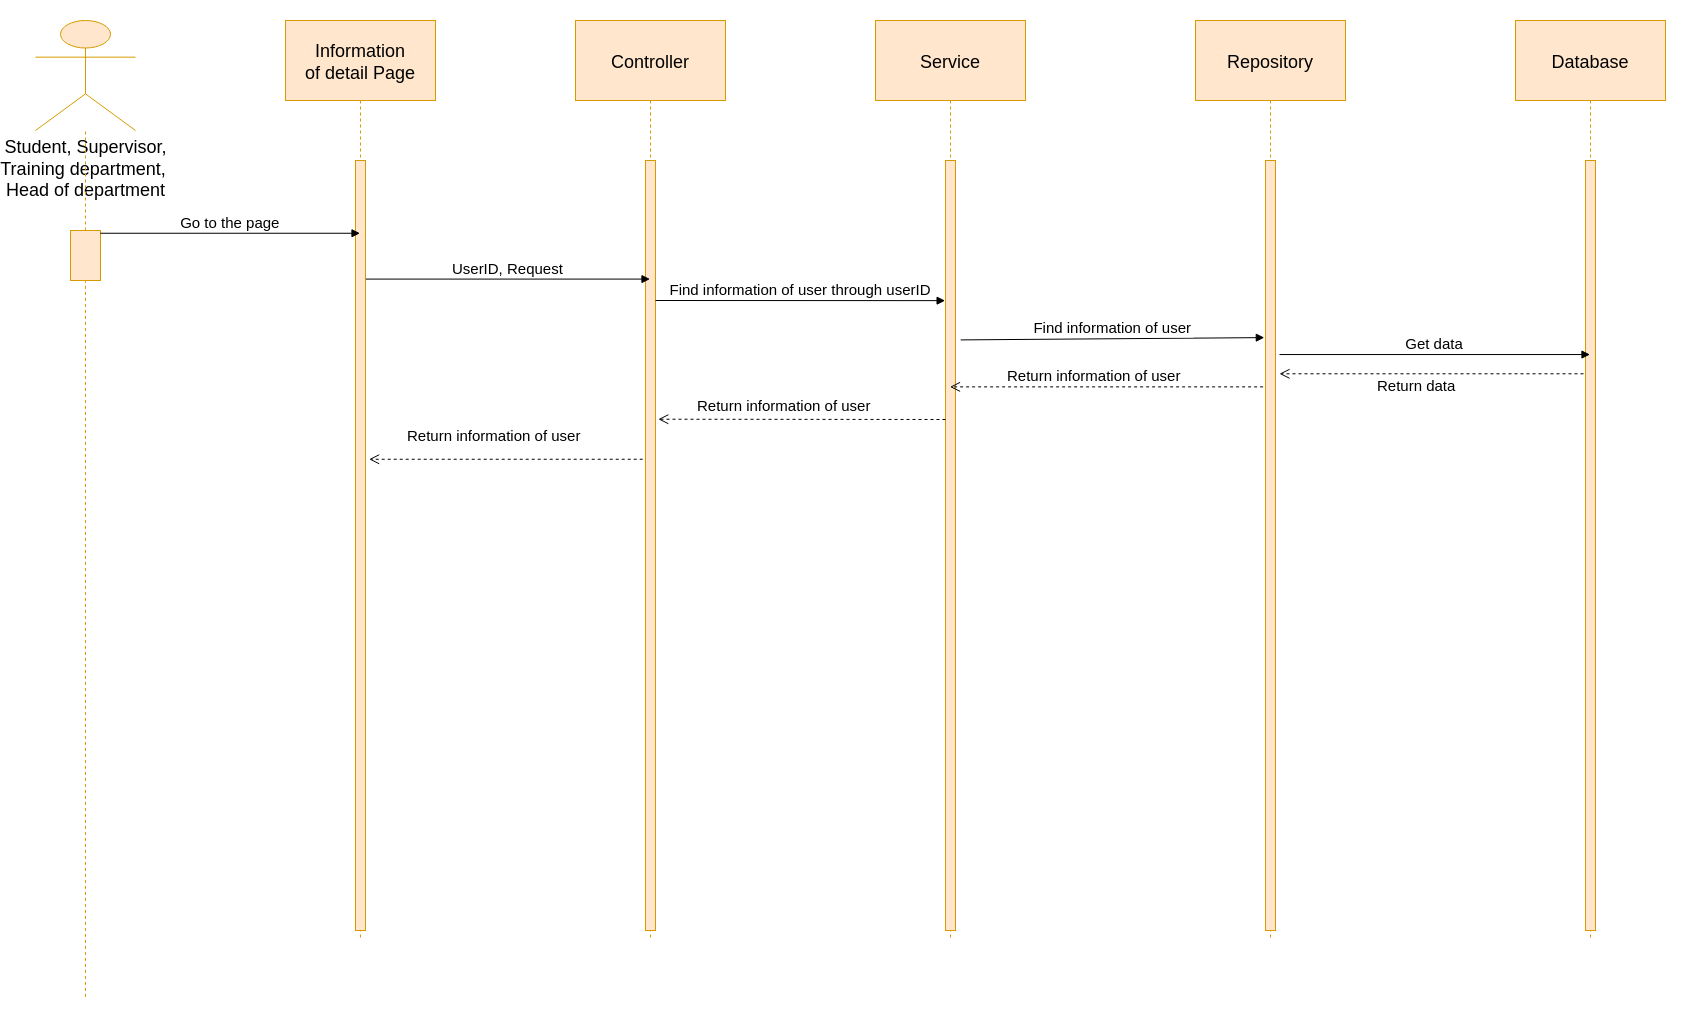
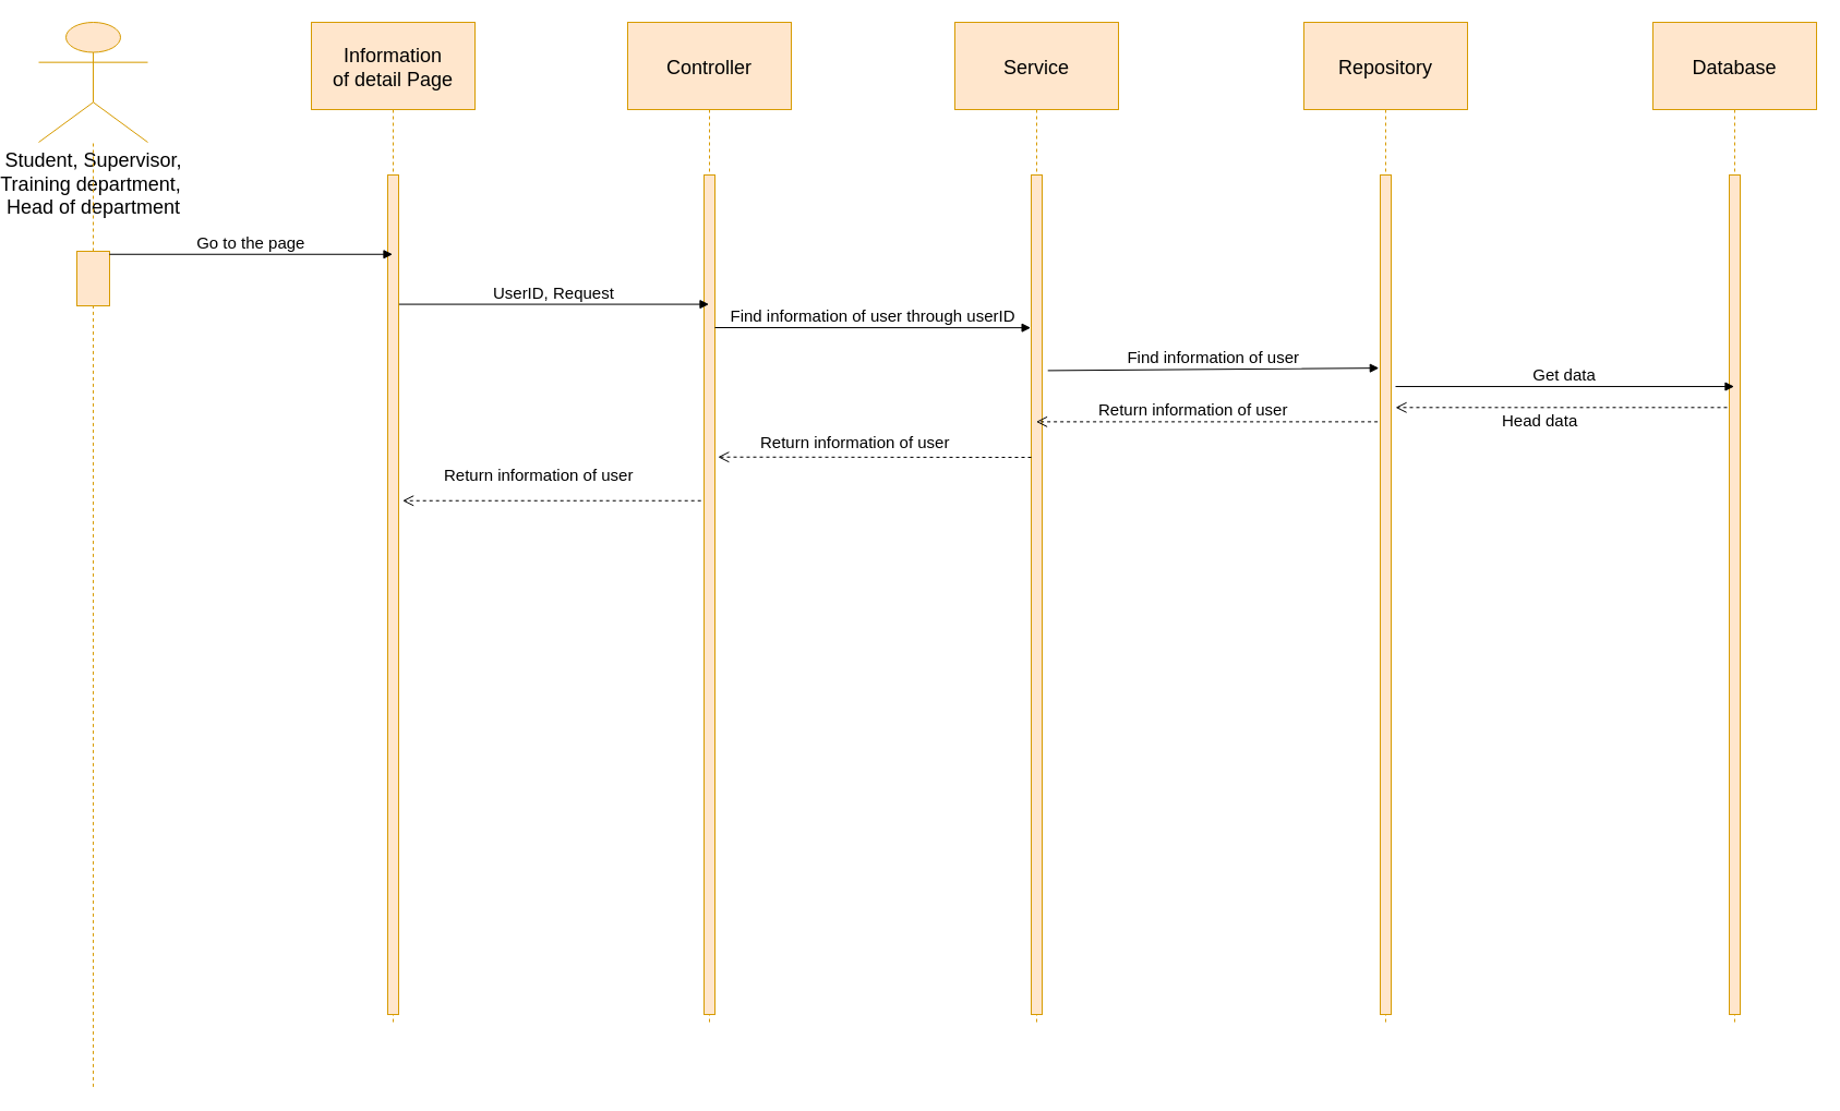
  <mxCell id="0" />
  <mxCell id="1" parent="0" />
  <mxCell id="2" value="&lt;font style=&quot;font-size: 18px&quot;&gt;Student, Supervisor,&lt;br&gt;Training department,&amp;nbsp;&lt;br&gt;Head of department&lt;br&gt;&lt;/font&gt;" style="shape=umlActor;verticalLabelPosition=bottom;verticalAlign=top;html=1;outlineConnect=0;fillColor=#ffe6cc;strokeColor=#d79b00;" parent="1" vertex="1"><mxGeometry x="20" y="20" width="100" height="110" as="geometry" /></mxCell>
  <mxCell id="3" value="" style="endArrow=none;dashed=1;html=1;fillColor=#ffe6cc;strokeColor=#d79b00;" parent="1" source="4" target="2" edge="1"><mxGeometry width="50" height="50" relative="1" as="geometry"><mxPoint x="70" y="996.4" as="sourcePoint" /><mxPoint x="850" y="400" as="targetPoint" /></mxGeometry></mxCell>
  <mxCell id="4" value="" style="rounded=0;whiteSpace=wrap;html=1;fillColor=#ffe6cc;strokeColor=#d79b00;" parent="1" vertex="1"><mxGeometry x="55" y="230" width="30" height="50" as="geometry" /></mxCell>
  <mxCell id="5" value="" style="endArrow=none;dashed=1;html=1;fillColor=#ffe6cc;strokeColor=#d79b00;" parent="1" target="4" edge="1"><mxGeometry width="50" height="50" relative="1" as="geometry"><mxPoint x="70" y="996.4" as="sourcePoint" /><mxPoint x="70" y="130" as="targetPoint" /></mxGeometry></mxCell>
  <mxCell id="6" value="Information&#10;of detail Page" style="shape=umlLifeline;perimeter=lifelinePerimeter;container=1;collapsible=0;recursiveResize=0;rounded=0;shadow=0;strokeWidth=1;fillColor=#ffe6cc;strokeColor=#d79b00;size=80;fontSize=18;" parent="1" vertex="1"><mxGeometry x="270" y="20" width="150" height="920" as="geometry" /></mxCell>
  <mxCell id="7" value="" style="points=[];perimeter=orthogonalPerimeter;rounded=0;shadow=0;strokeWidth=1;fillColor=#ffe6cc;strokeColor=#d79b00;" parent="6" vertex="1"><mxGeometry x="70" y="140" width="10" height="770" as="geometry" /></mxCell>
  <mxCell id="8" value="Controller" style="shape=umlLifeline;perimeter=lifelinePerimeter;container=1;collapsible=0;recursiveResize=0;rounded=0;shadow=0;strokeWidth=1;fillColor=#ffe6cc;strokeColor=#d79b00;size=80;fontSize=18;" parent="1" vertex="1"><mxGeometry x="560" y="20" width="150" height="920" as="geometry" /></mxCell>
  <mxCell id="9" value="" style="points=[];perimeter=orthogonalPerimeter;rounded=0;shadow=0;strokeWidth=1;fillColor=#ffe6cc;strokeColor=#d79b00;" parent="8" vertex="1"><mxGeometry x="70" y="140" width="10" height="770" as="geometry" /></mxCell>
  <mxCell id="10" value="Service" style="shape=umlLifeline;perimeter=lifelinePerimeter;container=1;collapsible=0;recursiveResize=0;rounded=0;shadow=0;strokeWidth=1;fillColor=#ffe6cc;strokeColor=#d79b00;size=80;fontSize=18;" parent="1" vertex="1"><mxGeometry x="860" y="20" width="150" height="920" as="geometry" /></mxCell>
  <mxCell id="11" value="" style="points=[];perimeter=orthogonalPerimeter;rounded=0;shadow=0;strokeWidth=1;fillColor=#ffe6cc;strokeColor=#d79b00;" parent="10" vertex="1"><mxGeometry x="70" y="140" width="10" height="770" as="geometry" /></mxCell>
  <mxCell id="12" value="Repository" style="shape=umlLifeline;perimeter=lifelinePerimeter;container=1;collapsible=0;recursiveResize=0;rounded=0;shadow=0;strokeWidth=1;fillColor=#ffe6cc;strokeColor=#d79b00;size=80;fontSize=18;" parent="1" vertex="1"><mxGeometry x="1180" y="20" width="150" height="920" as="geometry" /></mxCell>
  <mxCell id="13" value="" style="points=[];perimeter=orthogonalPerimeter;rounded=0;shadow=0;strokeWidth=1;fillColor=#ffe6cc;strokeColor=#d79b00;" parent="12" vertex="1"><mxGeometry x="70" y="140" width="10" height="770" as="geometry" /></mxCell>
  <mxCell id="14" value="Go to the page" style="verticalAlign=bottom;endArrow=block;shadow=0;strokeWidth=1;fontSize=15;exitX=0.994;exitY=0.055;exitDx=0;exitDy=0;exitPerimeter=0;" parent="1" source="4" target="6" edge="1"><mxGeometry relative="1" as="geometry"><mxPoint x="127" y="260" as="sourcePoint" /><mxPoint x="336.81" y="260.06" as="targetPoint" /></mxGeometry></mxCell>
  <mxCell id="15" value="UserID, Request" style="verticalAlign=bottom;endArrow=block;shadow=0;strokeWidth=1;fontSize=15;exitX=1.04;exitY=0.154;exitDx=0;exitDy=0;exitPerimeter=0;" parent="1" target="8" edge="1" source="7"><mxGeometry relative="1" as="geometry"><mxPoint x="350" y="258" as="sourcePoint" /><mxPoint x="346.81" y="270.06" as="targetPoint" /></mxGeometry></mxCell>
  <mxCell id="16" value="Find information of user through userID" style="verticalAlign=bottom;endArrow=block;shadow=0;strokeWidth=1;fontSize=15;entryX=-0.039;entryY=0.182;entryDx=0;entryDy=0;entryPerimeter=0;" parent="1" target="11" edge="1"><mxGeometry relative="1" as="geometry"><mxPoint x="640" y="300" as="sourcePoint" /><mxPoint x="637.21" y="267.79" as="targetPoint" /></mxGeometry></mxCell>
  <mxCell id="17" value="Find information of user" style="verticalAlign=bottom;endArrow=block;shadow=0;strokeWidth=1;fontSize=15;entryX=-0.119;entryY=0.23;entryDx=0;entryDy=0;entryPerimeter=0;exitX=1.521;exitY=0.233;exitDx=0;exitDy=0;exitPerimeter=0;" parent="1" source="11" target="13" edge="1"><mxGeometry relative="1" as="geometry"><mxPoint x="370" y="278" as="sourcePoint" /><mxPoint x="647.21" y="277.79" as="targetPoint" /></mxGeometry></mxCell>
  <mxCell id="18" value="" style="verticalAlign=bottom;endArrow=open;dashed=1;endSize=8;shadow=0;strokeWidth=1;exitX=-0.239;exitY=0.294;exitDx=0;exitDy=0;exitPerimeter=0;" parent="1" source="13" target="10" edge="1"><mxGeometry relative="1" as="geometry"><mxPoint x="910" y="371" as="targetPoint" /><mxPoint x="1209.21" y="370.94" as="sourcePoint" /></mxGeometry></mxCell>
  <mxCell id="19" value="&lt;span style=&quot;color: rgb(0 , 0 , 0) ; font-family: &amp;#34;helvetica&amp;#34; ; font-size: 15px ; font-style: normal ; font-weight: 400 ; letter-spacing: normal ; text-align: center ; text-indent: 0px ; text-transform: none ; word-spacing: 0px ; background-color: rgb(255 , 255 , 255) ; display: inline ; float: none&quot;&gt;Return information of user&lt;/span&gt;" style="text;whiteSpace=wrap;html=1;" parent="1" vertex="1"><mxGeometry x="990" y="360" width="240" height="30" as="geometry" /></mxCell>
  <mxCell id="20" value="" style="verticalAlign=bottom;endArrow=open;dashed=1;endSize=8;shadow=0;strokeWidth=1;entryX=1.281;entryY=0.336;entryDx=0;entryDy=0;entryPerimeter=0;" parent="1" target="9" edge="1"><mxGeometry relative="1" as="geometry"><mxPoint x="944.5" y="396.38" as="targetPoint" /><mxPoint x="930" y="419" as="sourcePoint" /></mxGeometry></mxCell>
  <mxCell id="21" value="&lt;span style=&quot;color: rgb(0 , 0 , 0) ; font-family: &amp;#34;helvetica&amp;#34; ; font-size: 15px ; font-style: normal ; font-weight: 400 ; letter-spacing: normal ; text-align: center ; text-indent: 0px ; text-transform: none ; word-spacing: 0px ; background-color: rgb(255 , 255 , 255) ; display: inline ; float: none&quot;&gt;Return information of user&lt;/span&gt;" style="text;whiteSpace=wrap;html=1;" parent="1" vertex="1"><mxGeometry x="680" y="390" width="240" height="30" as="geometry" /></mxCell>
  <mxCell id="22" value="&lt;span style=&quot;color: rgb(0 , 0 , 0) ; font-family: &amp;#34;helvetica&amp;#34; ; font-size: 15px ; font-style: normal ; font-weight: 400 ; letter-spacing: normal ; text-align: center ; text-indent: 0px ; text-transform: none ; word-spacing: 0px ; background-color: rgb(255 , 255 , 255) ; display: inline ; float: none&quot;&gt;Return information of user&lt;/span&gt;" style="text;whiteSpace=wrap;html=1;" parent="1" vertex="1"><mxGeometry x="390" y="420" width="240" height="30" as="geometry" /></mxCell>
  <mxCell id="23" value="" style="verticalAlign=bottom;endArrow=open;dashed=1;endSize=8;shadow=0;strokeWidth=1;entryX=1.361;entryY=0.388;entryDx=0;entryDy=0;entryPerimeter=0;exitX=-0.279;exitY=0.388;exitDx=0;exitDy=0;exitPerimeter=0;" parent="1" source="9" target="7" edge="1"><mxGeometry relative="1" as="geometry"><mxPoint x="652.81" y="428.72" as="targetPoint" /><mxPoint x="940" y="429" as="sourcePoint" /></mxGeometry></mxCell>
  <mxCell id="24" value="Database" style="shape=umlLifeline;perimeter=lifelinePerimeter;container=1;collapsible=0;recursiveResize=0;rounded=0;shadow=0;strokeWidth=1;fillColor=#ffe6cc;strokeColor=#d79b00;size=80;fontSize=18;" vertex="1" parent="1"><mxGeometry x="1500" y="20" width="150" height="920" as="geometry" /></mxCell>
  <mxCell id="25" value="" style="points=[];perimeter=orthogonalPerimeter;rounded=0;shadow=0;strokeWidth=1;fillColor=#ffe6cc;strokeColor=#d79b00;" vertex="1" parent="24"><mxGeometry x="70" y="140" width="10" height="770" as="geometry" /></mxCell>
  <mxCell id="26" value="Get data" style="verticalAlign=bottom;endArrow=block;shadow=0;strokeWidth=1;fontSize=15;exitX=1.4;exitY=0.252;exitDx=0;exitDy=0;exitPerimeter=0;" edge="1" parent="1" source="13" target="24"><mxGeometry relative="1" as="geometry"><mxPoint x="955.21" y="349.41" as="sourcePoint" /><mxPoint x="1258.81" y="347.1" as="targetPoint" /></mxGeometry></mxCell>
  <mxCell id="27" value="" style="verticalAlign=bottom;endArrow=open;dashed=1;endSize=8;shadow=0;strokeWidth=1;exitX=-0.2;exitY=0.277;exitDx=0;exitDy=0;exitPerimeter=0;entryX=1.4;entryY=0.277;entryDx=0;entryDy=0;entryPerimeter=0;" edge="1" parent="1" source="25" target="13"><mxGeometry relative="1" as="geometry"><mxPoint x="944.5" y="396.38" as="targetPoint" /><mxPoint x="1257.61" y="396.38" as="sourcePoint" /></mxGeometry></mxCell>
- <mxCell id="28" value="&lt;span style=&quot;color: rgb(0 , 0 , 0) ; font-family: &amp;#34;helvetica&amp;#34; ; font-size: 15px ; font-style: normal ; font-weight: 400 ; letter-spacing: normal ; text-align: center ; text-indent: 0px ; text-transform: none ; word-spacing: 0px ; background-color: rgb(255 , 255 , 255) ; display: inline ; float: none&quot;&gt;Return data&lt;/span&gt;" style="text;whiteSpace=wrap;html=1;" vertex="1" parent="1"><mxGeometry x="1360" y="370" width="240" height="30" as="geometry" /></mxCell>
+ <mxCell id="28" value="&lt;span style=&quot;color: rgb(0 , 0 , 0) ; font-family: &amp;#34;helvetica&amp;#34; ; font-size: 15px ; font-style: normal ; font-weight: 400 ; letter-spacing: normal ; text-align: center ; text-indent: 0px ; text-transform: none ; word-spacing: 0px ; background-color: rgb(255 , 255 , 255) ; display: inline ; float: none&quot;&gt;Head data&lt;/span&gt;" style="text;whiteSpace=wrap;html=1;" vertex="1" parent="1"><mxGeometry x="1360" y="370" width="240" height="30" as="geometry" /></mxCell>
